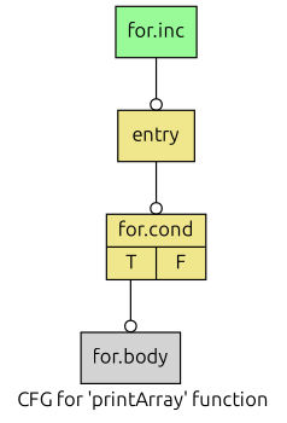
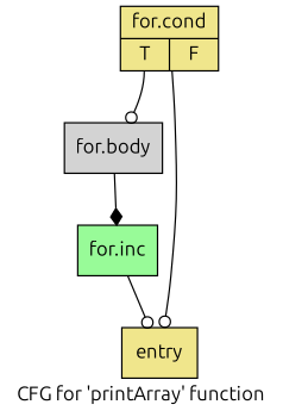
  digraph {
    fontname=Ubuntu
    label="CFG for 'printArray' function"
    node [fillcolor=khaki fontname=Ubuntu shape=record style=filled]
    edge [arrowhead=odot fontname=Ubuntu]
    n1 [label="{entry}"]
    n2 [label="{for.cond|{<s0>T|<s1>F}}"]
    n3 [fillcolor=lightgrey label="{for.body}"]
    n4 [fillcolor=palegreen label="{for.inc}"]
-   n1 -> n2
+   n2 -> n1
    n2 -> n3 [tailport=s0]
+   n3 -> n4 [arrowhead=diamond]
    n4 -> n1
  }
